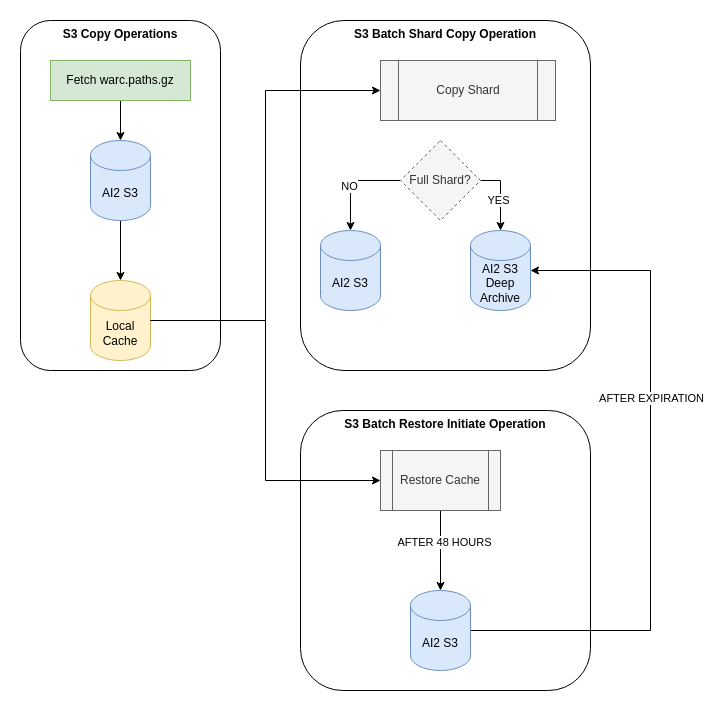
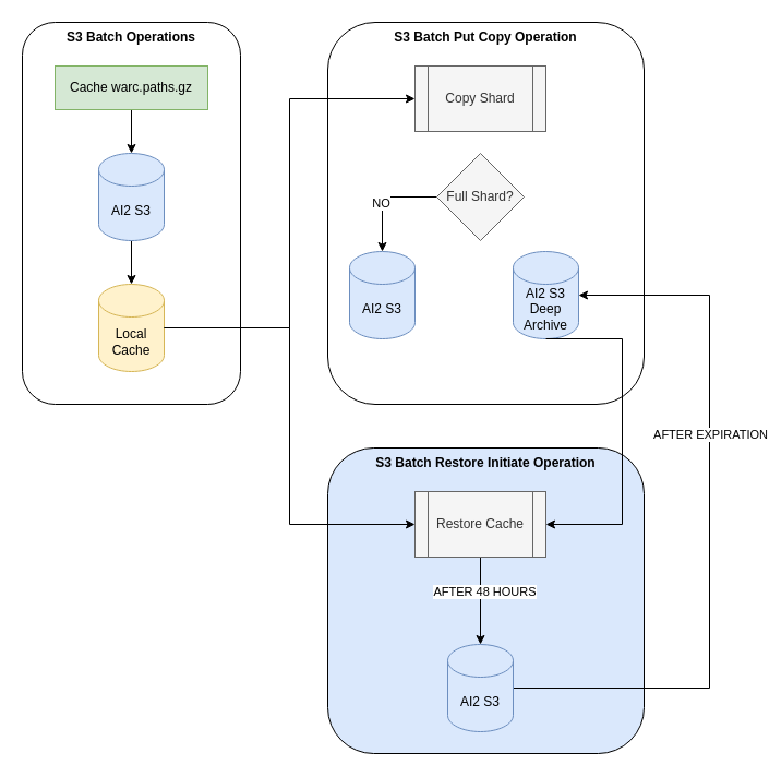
  <mxCell id="0" />
  <mxCell id="1" parent="0" />
- <mxCell id="2" value="S3 Copy Operations" style="rounded=1;whiteSpace=wrap;html=1;verticalAlign=top;fontStyle=1" vertex="1" parent="1"><mxGeometry x="20" y="20" width="200" height="350" as="geometry" /></mxCell>
+ <mxCell id="2" value="S3 Batch Operations" style="rounded=1;whiteSpace=wrap;html=1;verticalAlign=top;fontStyle=1" vertex="1" parent="1"><mxGeometry x="20" y="20" width="200" height="350" as="geometry" /></mxCell>
  <mxCell id="3" value="" style="edgeStyle=orthogonalEdgeStyle;rounded=0;orthogonalLoop=1;jettySize=auto;html=1;" edge="1" parent="1" source="4" target="6"><mxGeometry relative="1" as="geometry" /></mxCell>
- <mxCell id="4" value="Fetch warc.paths.gz" style="rounded=0;whiteSpace=wrap;html=1;fillColor=#d5e8d4;strokeColor=#82b366;" vertex="1" parent="1"><mxGeometry x="50" y="60" width="140" height="40" as="geometry" /></mxCell>
+ <mxCell id="4" value="Cache warc.paths.gz" style="rounded=0;whiteSpace=wrap;html=1;fillColor=#d5e8d4;strokeColor=#82b366;" vertex="1" parent="1"><mxGeometry x="50" y="60" width="140" height="40" as="geometry" /></mxCell>
  <mxCell id="5" value="" style="edgeStyle=orthogonalEdgeStyle;rounded=0;orthogonalLoop=1;jettySize=auto;html=1;" edge="1" parent="1" source="6" target="7"><mxGeometry relative="1" as="geometry" /></mxCell>
  <mxCell id="6" value="AI2 S3" style="shape=cylinder3;whiteSpace=wrap;html=1;boundedLbl=1;backgroundOutline=1;size=15;fillColor=#dae8fc;strokeColor=#6c8ebf;" vertex="1" parent="1"><mxGeometry x="90" y="140" width="60" height="80" as="geometry" /></mxCell>
- <mxCell id="7" value="Local Cache" style="shape=cylinder3;whiteSpace=wrap;html=1;boundedLbl=1;backgroundOutline=1;size=15;fillColor=#fff2cc;strokeColor=#d6b656;" vertex="1" parent="1"><mxGeometry x="90" y="280" width="60" height="80" as="geometry" /></mxCell>
- <mxCell id="8" value="S3 Batch Shard Copy Operation" style="rounded=1;whiteSpace=wrap;html=1;verticalAlign=top;fontStyle=1" vertex="1" parent="1"><mxGeometry x="300" y="20" width="290" height="350" as="geometry" /></mxCell>
+ <mxCell id="7" value="Local Cache" style="shape=cylinder3;whiteSpace=wrap;html=1;boundedLbl=1;backgroundOutline=1;size=15;fillColor=#fff2cc;strokeColor=#d6b656;" vertex="1" parent="1"><mxGeometry x="90" y="260" width="60" height="80" as="geometry" /></mxCell>
+ <mxCell id="8" value="S3 Batch Put Copy Operation" style="rounded=1;whiteSpace=wrap;html=1;verticalAlign=top;fontStyle=1" vertex="1" parent="1"><mxGeometry x="300" y="20" width="290" height="350" as="geometry" /></mxCell>
  <mxCell id="9" value="AI2 S3&lt;br&gt;Deep Archive" style="shape=cylinder3;whiteSpace=wrap;html=1;boundedLbl=1;backgroundOutline=1;size=15;fillColor=#dae8fc;strokeColor=#6c8ebf;" vertex="1" parent="1"><mxGeometry x="470" y="230" width="60" height="80" as="geometry" /></mxCell>
  <mxCell id="10" value="AI2 S3" style="shape=cylinder3;whiteSpace=wrap;html=1;boundedLbl=1;backgroundOutline=1;size=15;fillColor=#dae8fc;strokeColor=#6c8ebf;" vertex="1" parent="1"><mxGeometry x="320" y="230" width="60" height="80" as="geometry" /></mxCell>
- <mxCell id="11" value="Copy Shard" style="shape=process;whiteSpace=wrap;html=1;backgroundOutline=1;fillColor=#f5f5f5;fontColor=#333333;strokeColor=#666666;" vertex="1" parent="1"><mxGeometry x="380" y="60" width="175" height="60" as="geometry" /></mxCell>
- <mxCell id="12" style="edgeStyle=orthogonalEdgeStyle;rounded=0;orthogonalLoop=1;jettySize=auto;html=1;exitX=1;exitY=0.5;exitDx=0;exitDy=0;" edge="1" parent="1" source="16" target="9"><mxGeometry relative="1" as="geometry" /></mxCell>
- <mxCell id="13" value="YES" style="edgeLabel;html=1;align=center;verticalAlign=middle;resizable=0;points=[];" vertex="1" connectable="0" parent="12"><mxGeometry x="0.105" y="-3" relative="1" as="geometry"><mxPoint as="offset" /></mxGeometry></mxCell>
+ <mxCell id="11" value="Copy Shard" style="shape=process;whiteSpace=wrap;html=1;backgroundOutline=1;fillColor=#f5f5f5;fontColor=#333333;strokeColor=#666666;" vertex="1" parent="1"><mxGeometry x="380" y="60" width="120" height="60" as="geometry" /></mxCell>
  <mxCell id="14" style="edgeStyle=orthogonalEdgeStyle;rounded=0;orthogonalLoop=1;jettySize=auto;html=1;exitX=0;exitY=0.5;exitDx=0;exitDy=0;entryX=0.5;entryY=0;entryDx=0;entryDy=0;entryPerimeter=0;" edge="1" parent="1" source="16" target="10"><mxGeometry relative="1" as="geometry" /></mxCell>
  <mxCell id="15" value="NO" style="edgeLabel;html=1;align=center;verticalAlign=middle;resizable=0;points=[];" vertex="1" connectable="0" parent="14"><mxGeometry x="0.1" y="-2" relative="1" as="geometry"><mxPoint as="offset" /></mxGeometry></mxCell>
- <mxCell id="16" value="Full Shard?" style="rhombus;whiteSpace=wrap;html=1;fillColor=#f5f5f5;fontColor=#333333;strokeColor=#666666;dashed=1;" vertex="1" parent="1"><mxGeometry x="400" y="140" width="80" height="80" as="geometry" /></mxCell>
+ <mxCell id="16" value="Full Shard?" style="rhombus;whiteSpace=wrap;html=1;fillColor=#f5f5f5;fontColor=#333333;strokeColor=#666666;" vertex="1" parent="1"><mxGeometry x="400" y="140" width="80" height="80" as="geometry" /></mxCell>
  <mxCell id="17" style="edgeStyle=orthogonalEdgeStyle;rounded=0;orthogonalLoop=1;jettySize=auto;html=1;exitX=1;exitY=0.5;exitDx=0;exitDy=0;exitPerimeter=0;entryX=0;entryY=0.5;entryDx=0;entryDy=0;" edge="1" parent="1" source="7" target="11"><mxGeometry relative="1" as="geometry" /></mxCell>
- <mxCell id="18" value="S3 Batch Restore Initiate Operation" style="rounded=1;whiteSpace=wrap;html=1;verticalAlign=top;fontStyle=1" vertex="1" parent="1"><mxGeometry x="300" y="410" width="290" height="280" as="geometry" /></mxCell>
+ <mxCell id="18" value="S3 Batch Restore Initiate Operation" style="rounded=1;whiteSpace=wrap;html=1;verticalAlign=top;fontStyle=1;fillColor=#dae8fc;" vertex="1" parent="1"><mxGeometry x="300" y="410" width="290" height="280" as="geometry" /></mxCell>
  <mxCell id="19" value="" style="edgeStyle=orthogonalEdgeStyle;rounded=0;orthogonalLoop=1;jettySize=auto;html=1;" edge="1" parent="1" source="21" target="24"><mxGeometry relative="1" as="geometry" /></mxCell>
  <mxCell id="20" value="AFTER 48 HOURS" style="edgeLabel;html=1;align=center;verticalAlign=middle;resizable=0;points=[];" vertex="1" connectable="0" parent="19"><mxGeometry x="-0.225" y="3" relative="1" as="geometry"><mxPoint as="offset" /></mxGeometry></mxCell>
  <mxCell id="21" value="Restore Cache" style="shape=process;whiteSpace=wrap;html=1;backgroundOutline=1;fillColor=#f5f5f5;fontColor=#333333;strokeColor=#666666;" vertex="1" parent="1"><mxGeometry x="380" y="450" width="120" height="60" as="geometry" /></mxCell>
  <mxCell id="22" style="edgeStyle=orthogonalEdgeStyle;rounded=0;orthogonalLoop=1;jettySize=auto;html=1;exitX=1;exitY=0.5;exitDx=0;exitDy=0;exitPerimeter=0;entryX=1;entryY=0.5;entryDx=0;entryDy=0;entryPerimeter=0;" edge="1" parent="1" source="24" target="9"><mxGeometry relative="1" as="geometry"><Array as="points"><mxPoint x="650" y="630" /><mxPoint x="650" y="270" /></Array></mxGeometry></mxCell>
  <mxCell id="23" value="AFTER EXPIRATION" style="edgeLabel;html=1;align=center;verticalAlign=middle;resizable=0;points=[];" vertex="1" connectable="0" parent="22"><mxGeometry x="0.251" relative="1" as="geometry"><mxPoint as="offset" /></mxGeometry></mxCell>
  <mxCell id="24" value="AI2 S3" style="shape=cylinder3;whiteSpace=wrap;html=1;boundedLbl=1;backgroundOutline=1;size=15;fillColor=#dae8fc;strokeColor=#6c8ebf;" vertex="1" parent="1"><mxGeometry x="410" y="590" width="60" height="80" as="geometry" /></mxCell>
+ <mxCell id="25" style="edgeStyle=orthogonalEdgeStyle;rounded=0;orthogonalLoop=1;jettySize=auto;html=1;exitX=0.5;exitY=1;exitDx=0;exitDy=0;exitPerimeter=0;entryX=1;entryY=0.5;entryDx=0;entryDy=0;" edge="1" parent="1" source="9" target="21"><mxGeometry relative="1" as="geometry"><Array as="points"><mxPoint x="570" y="310" /><mxPoint x="570" y="480" /></Array></mxGeometry></mxCell>
  <mxCell id="26" style="edgeStyle=orthogonalEdgeStyle;rounded=0;orthogonalLoop=1;jettySize=auto;html=1;exitX=1;exitY=0.5;exitDx=0;exitDy=0;exitPerimeter=0;entryX=0;entryY=0.5;entryDx=0;entryDy=0;" edge="1" parent="1" source="7" target="21"><mxGeometry relative="1" as="geometry" /></mxCell>
